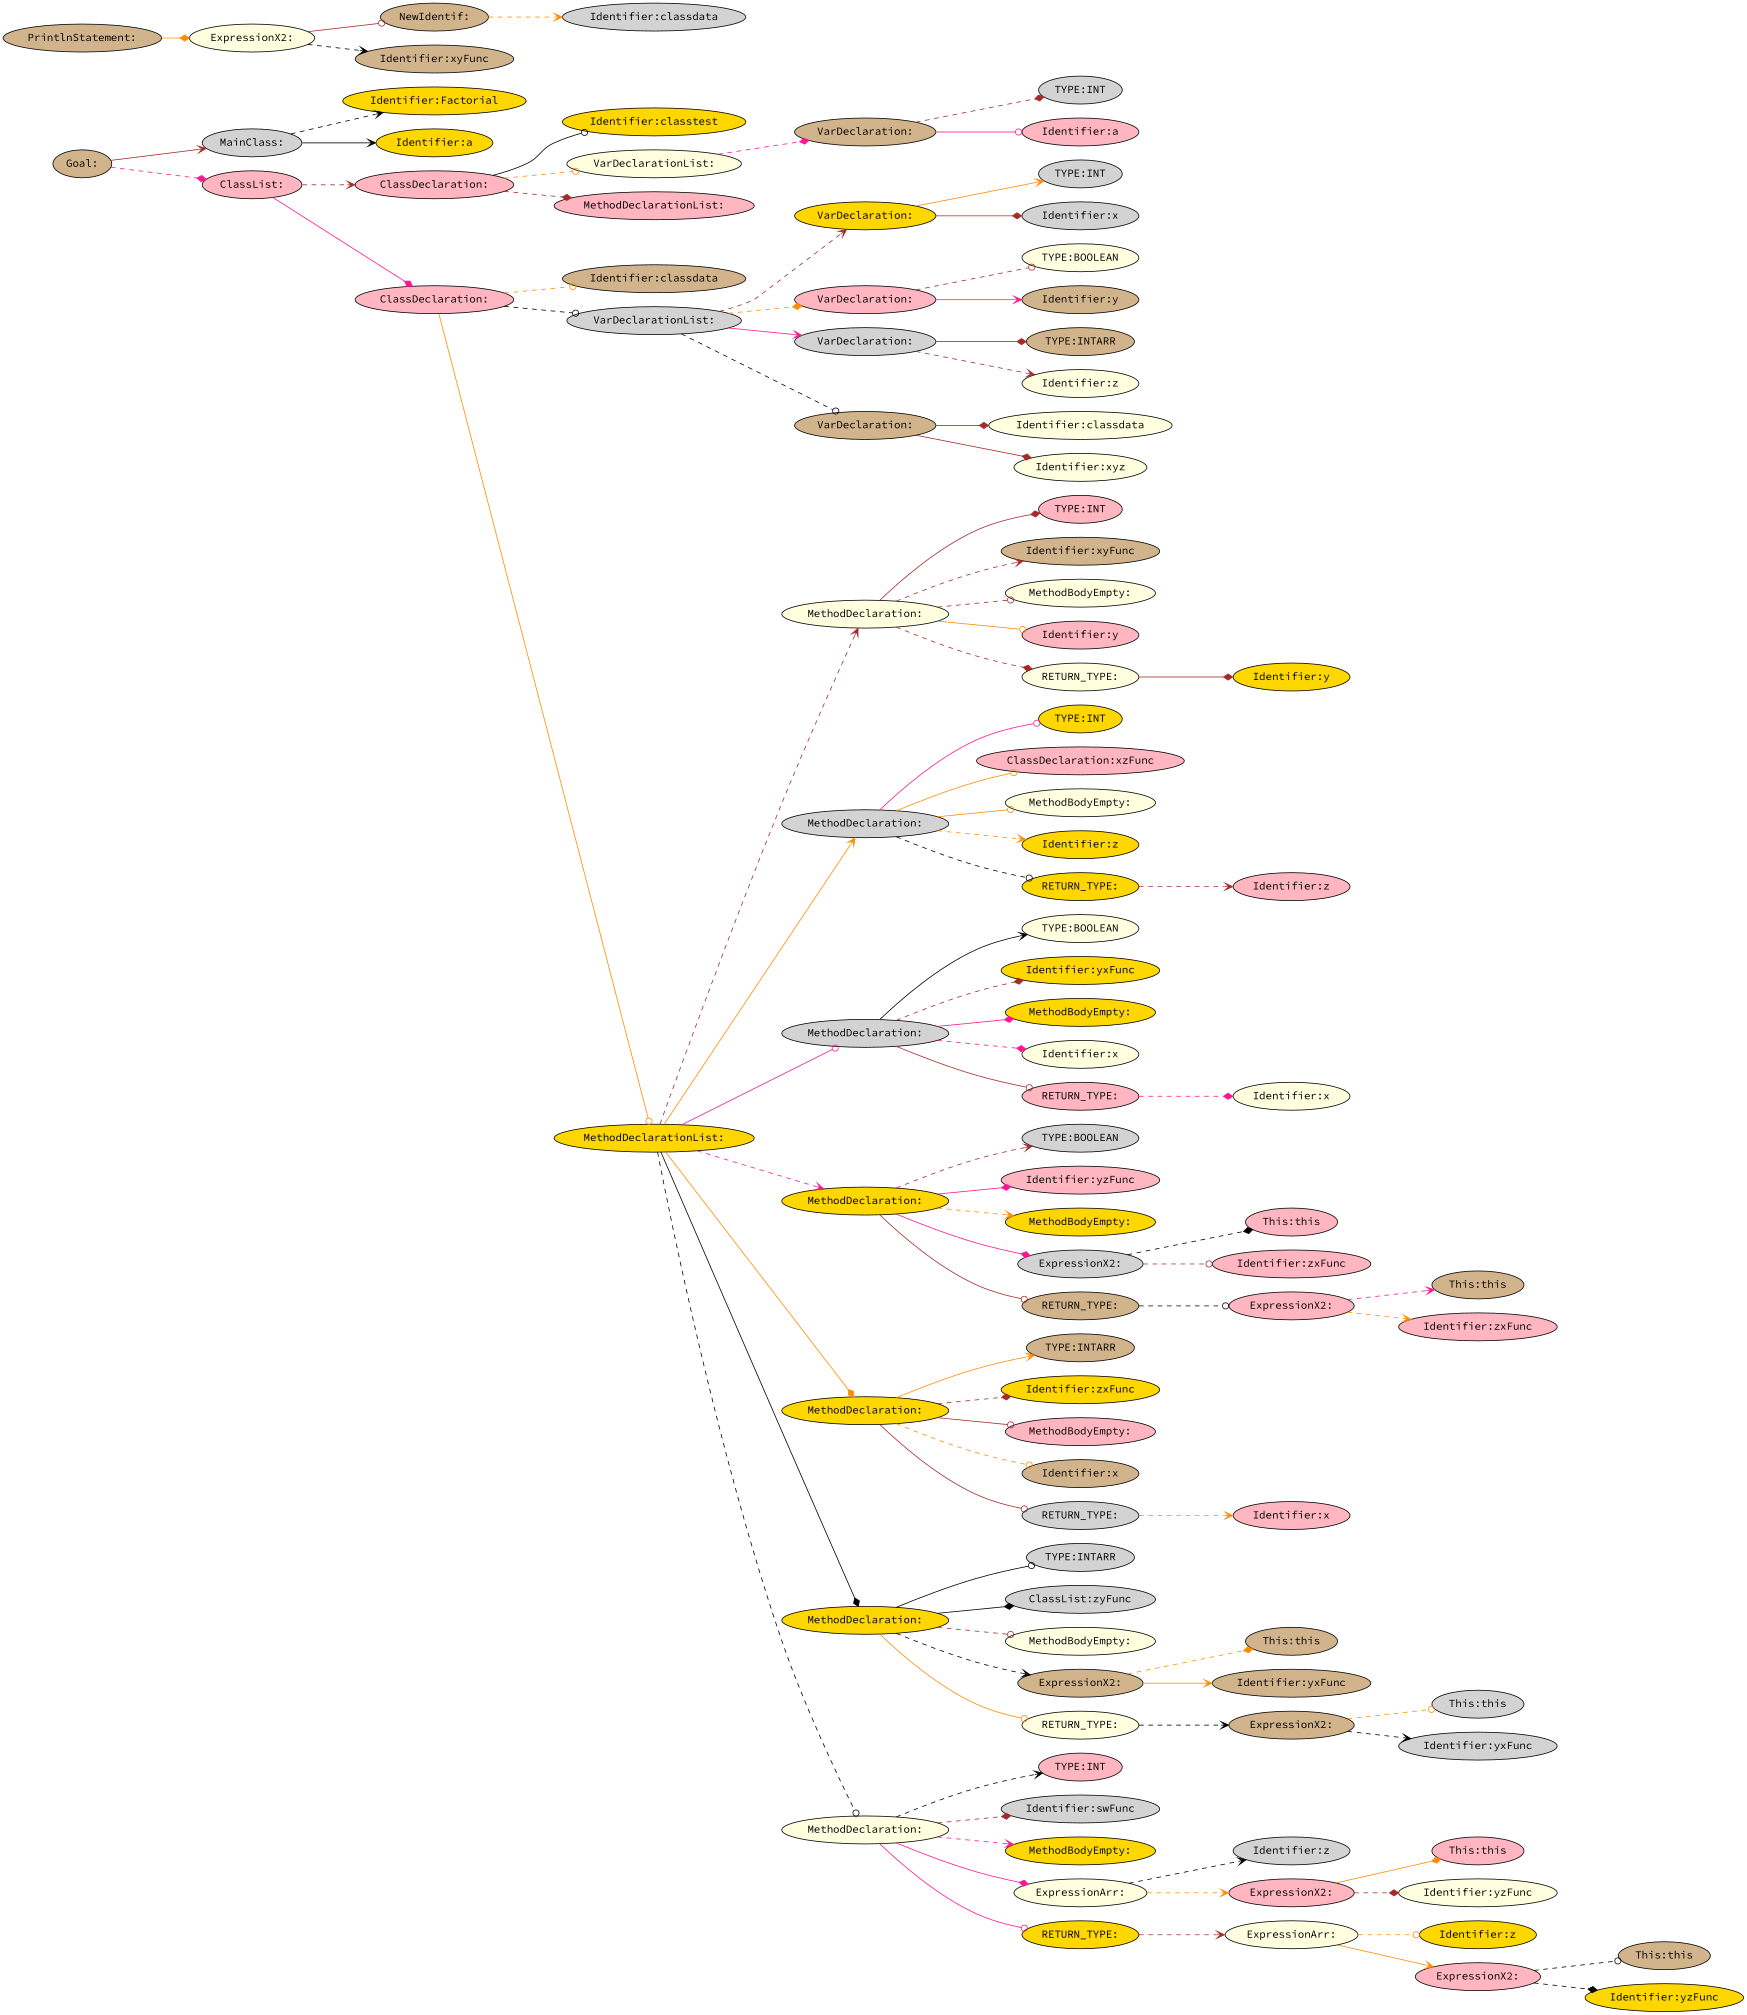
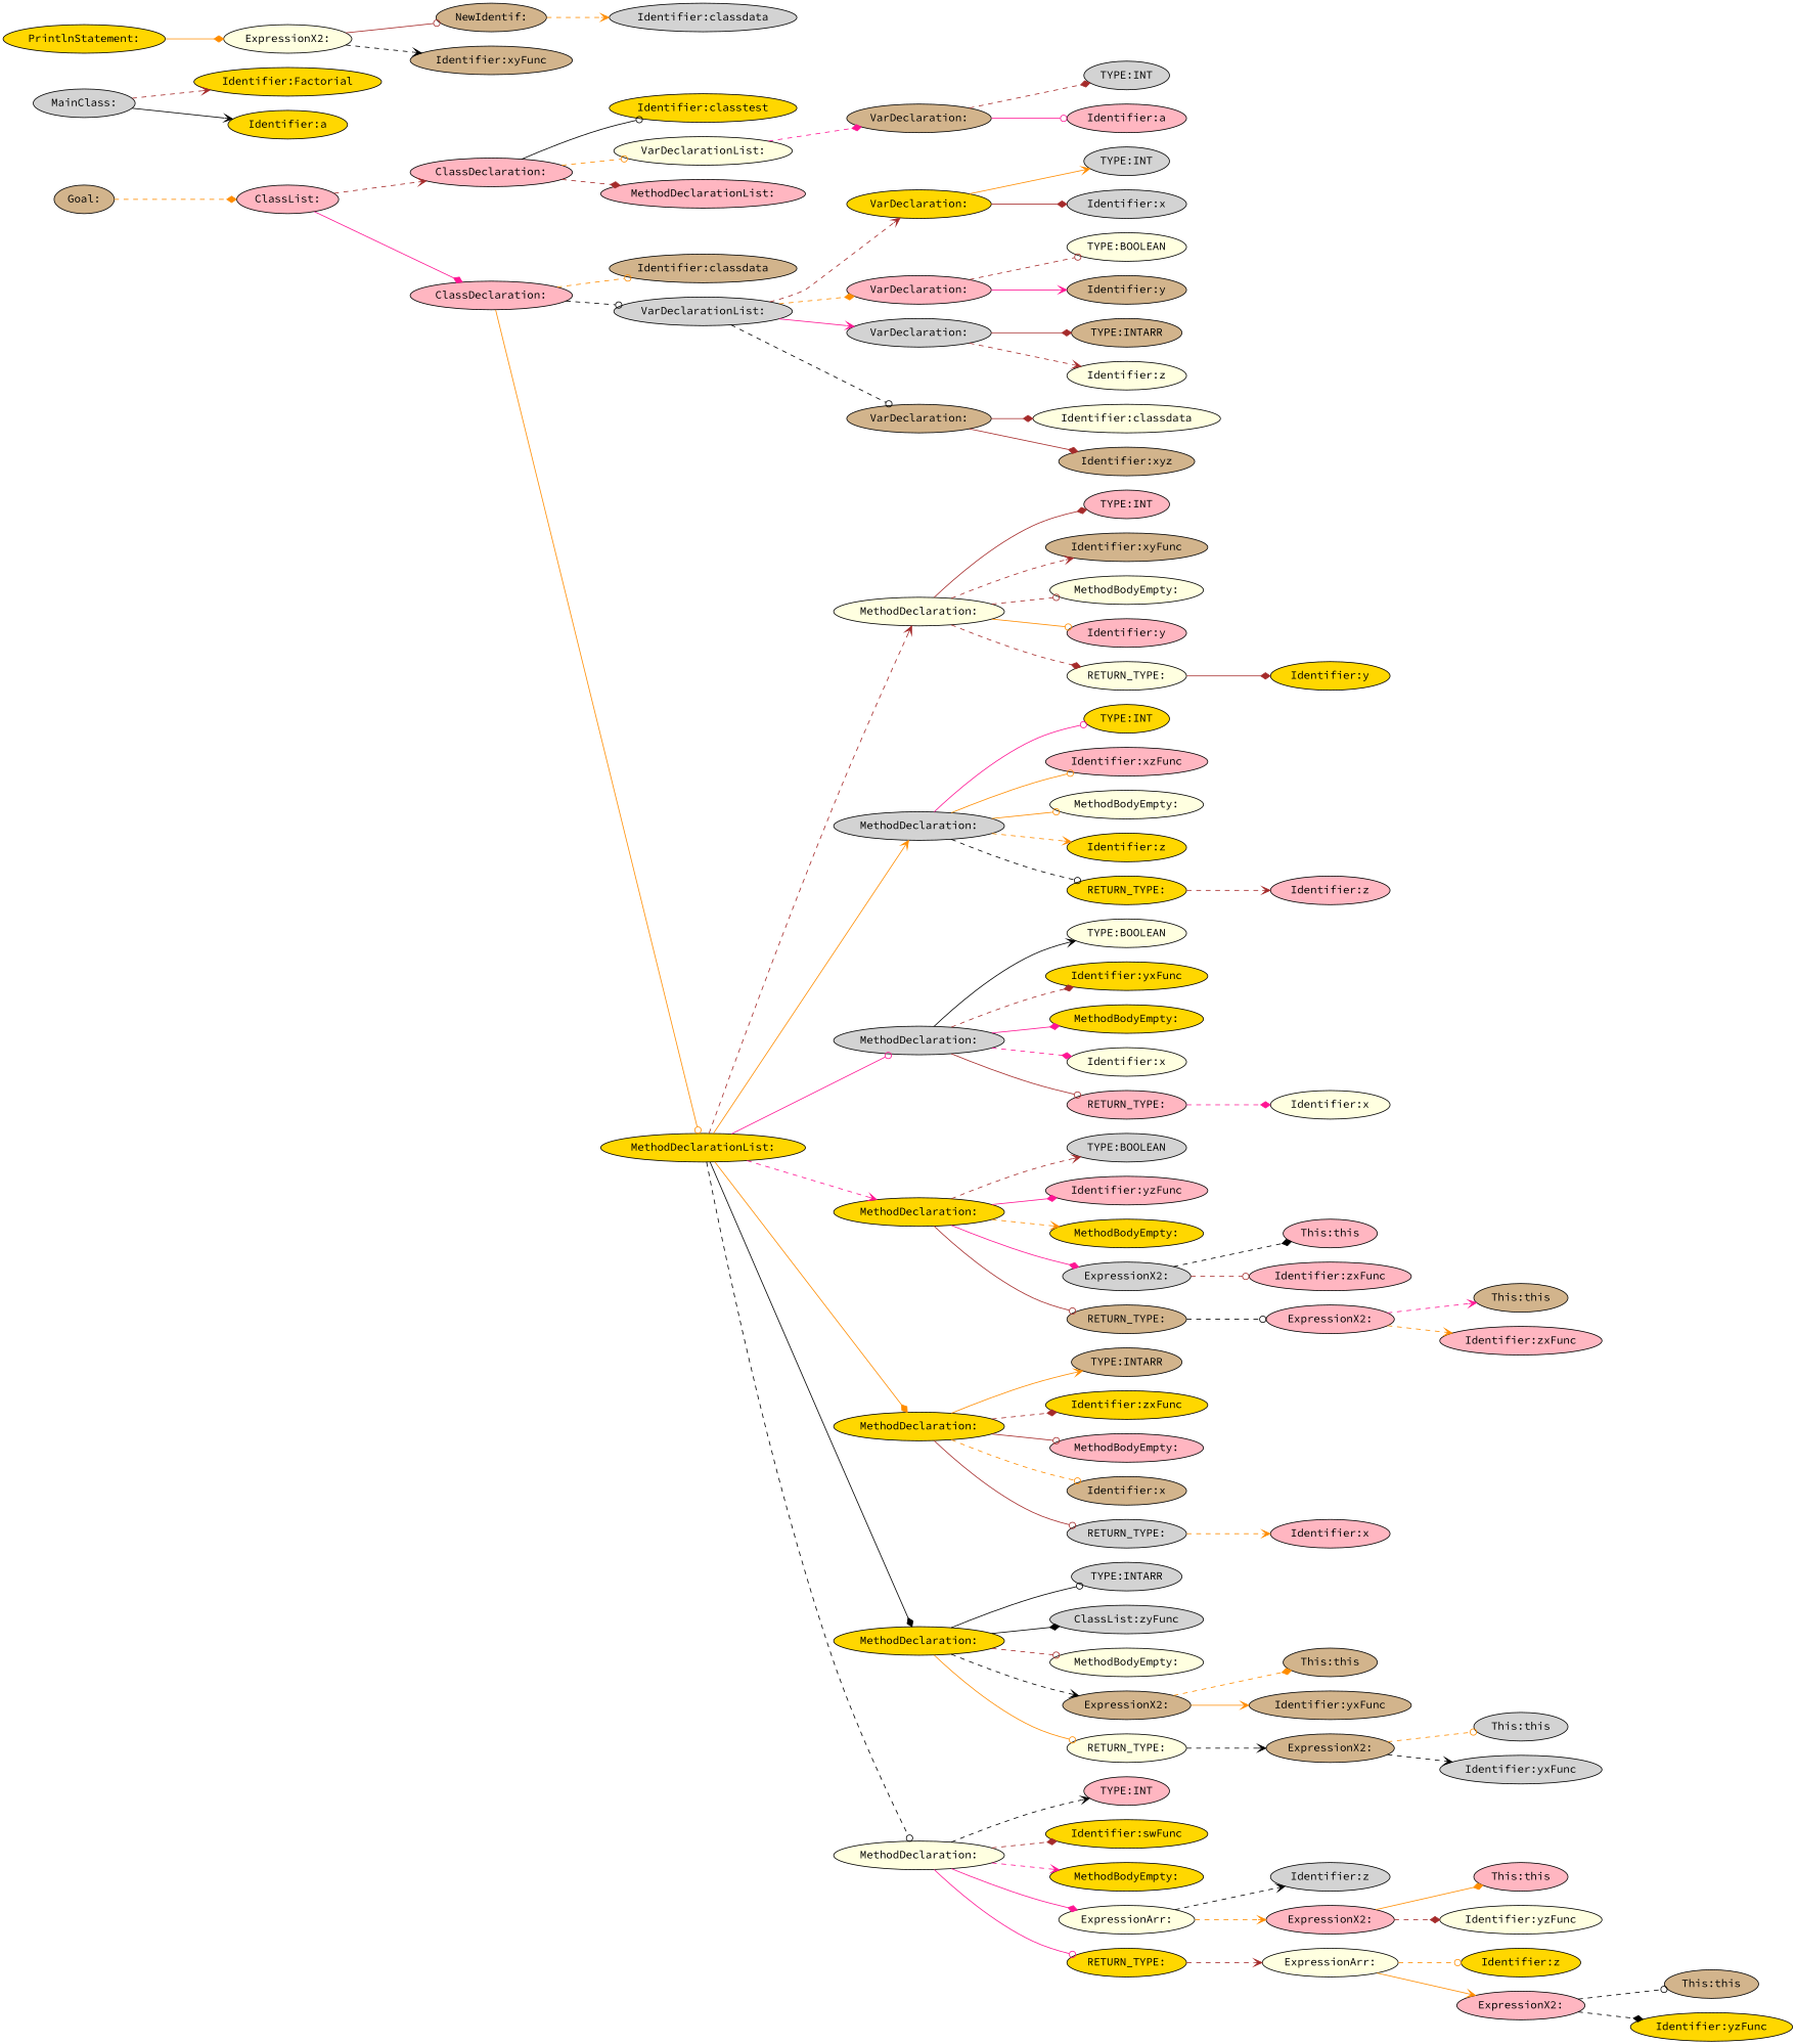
  digraph {
    fontname="Source Code Pro"
    rankdir=LR
    node [fillcolor=lightpink fontname="Source Code Pro" style=filled]
    edge [arrowhead=vee color=brown fontname="Source Code Pro" style=dashed]
    n1 [fillcolor=tan label="Goal:"]
    n2 [fillcolor=lightgrey label="MainClass:"]
    n3 [label="ClassList:"]
    n4 [fillcolor=gold label="Identifier:Factorial"]
    n5 [fillcolor=gold label="Identifier:a"]
    n6 [label="ClassDeclaration:"]
    n7 [label="ClassDeclaration:"]
-   n8 [fillcolor=tan label="PrintlnStatement:"]
+   n8 [fillcolor=gold label="PrintlnStatement:"]
    n9 [fillcolor=lightyellow label="ExpressionX2:"]
    n10 [fillcolor=tan label="NewIdentif:"]
    n11 [fillcolor=tan label="Identifier:xyFunc"]
    n12 [fillcolor=lightgrey label="Identifier:classdata"]
    n13 [fillcolor=gold label="Identifier:classtest"]
    n14 [fillcolor=lightyellow label="VarDeclarationList:"]
    n15 [label="MethodDeclarationList:"]
    n16 [fillcolor=tan label="Identifier:classdata"]
    n17 [fillcolor=lightgrey label="VarDeclarationList:"]
    n18 [fillcolor=gold label="MethodDeclarationList:"]
    n19 [fillcolor=tan label="VarDeclaration:"]
    n20 [fillcolor=lightgrey label="TYPE:INT"]
    n21 [label="Identifier:a"]
    n22 [fillcolor=gold label="VarDeclaration:"]
    n23 [label="VarDeclaration:"]
    n24 [fillcolor=lightgrey label="VarDeclaration:"]
    n25 [fillcolor=tan label="VarDeclaration:"]
    n26 [fillcolor=lightyellow label="MethodDeclaration:"]
    n27 [fillcolor=lightgrey label="MethodDeclaration:"]
    n28 [fillcolor=lightgrey label="MethodDeclaration:"]
    n29 [fillcolor=gold label="MethodDeclaration:"]
    n30 [fillcolor=gold label="MethodDeclaration:"]
    n31 [fillcolor=gold label="MethodDeclaration:"]
    n32 [fillcolor=lightyellow label="MethodDeclaration:"]
    n33 [fillcolor=lightgrey label="TYPE:INT"]
    n34 [fillcolor=lightgrey label="Identifier:x"]
    n35 [fillcolor=lightyellow label="TYPE:BOOLEAN"]
    n36 [fillcolor=tan label="Identifier:y"]
    n37 [fillcolor=tan label="TYPE:INTARR"]
    n38 [fillcolor=lightyellow label="Identifier:z"]
    n39 [fillcolor=lightyellow label="Identifier:classdata"]
-   n40 [fillcolor=lightyellow label="Identifier:xyz"]
+   n40 [fillcolor=tan label="Identifier:xyz"]
    n41 [label="TYPE:INT"]
    n42 [fillcolor=tan label="Identifier:xyFunc"]
    n43 [fillcolor=lightyellow label="MethodBodyEmpty:"]
    n44 [label="Identifier:y"]
    n45 [fillcolor=lightyellow label="RETURN_TYPE:"]
    n46 [fillcolor=gold label="TYPE:INT"]
-   n47 [label="ClassDeclaration:xzFunc"]
+   n47 [label="Identifier:xzFunc"]
    n48 [fillcolor=lightyellow label="MethodBodyEmpty:"]
    n49 [fillcolor=gold label="Identifier:z"]
    n50 [fillcolor=gold label="RETURN_TYPE:"]
    n51 [fillcolor=lightyellow label="TYPE:BOOLEAN"]
    n52 [fillcolor=gold label="Identifier:yxFunc"]
    n53 [fillcolor=gold label="MethodBodyEmpty:"]
    n54 [fillcolor=lightyellow label="Identifier:x"]
    n55 [label="RETURN_TYPE:"]
    n56 [fillcolor=lightgrey label="TYPE:BOOLEAN"]
    n57 [label="Identifier:yzFunc"]
    n58 [fillcolor=gold label="MethodBodyEmpty:"]
    n59 [fillcolor=lightgrey label="ExpressionX2:"]
    n60 [fillcolor=tan label="RETURN_TYPE:"]
    n61 [fillcolor=tan label="TYPE:INTARR"]
    n62 [fillcolor=gold label="Identifier:zxFunc"]
    n63 [label="MethodBodyEmpty:"]
    n64 [fillcolor=tan label="Identifier:x"]
    n65 [fillcolor=lightgrey label="RETURN_TYPE:"]
    n66 [fillcolor=lightgrey label="TYPE:INTARR"]
    n67 [fillcolor=lightgrey label="ClassList:zyFunc"]
    n68 [fillcolor=lightyellow label="MethodBodyEmpty:"]
    n69 [fillcolor=tan label="ExpressionX2:"]
    n70 [fillcolor=lightyellow label="RETURN_TYPE:"]
    n71 [label="TYPE:INT"]
-   n72 [fillcolor=lightgrey label="Identifier:swFunc"]
+   n72 [fillcolor=gold label="Identifier:swFunc"]
    n73 [fillcolor=gold label="MethodBodyEmpty:"]
    n74 [fillcolor=lightyellow label="ExpressionArr:"]
    n75 [fillcolor=gold label="RETURN_TYPE:"]
    n76 [fillcolor=gold label="Identifier:y"]
    n77 [label="Identifier:z"]
    n78 [fillcolor=lightyellow label="Identifier:x"]
    n79 [label="This:this"]
    n80 [label="Identifier:zxFunc"]
    n81 [label="ExpressionX2:"]
    n82 [fillcolor=tan label="This:this"]
    n83 [label="Identifier:zxFunc"]
    n84 [label="Identifier:x"]
    n85 [fillcolor=tan label="This:this"]
    n86 [fillcolor=tan label="Identifier:yxFunc"]
    n87 [fillcolor=tan label="ExpressionX2:"]
    n88 [fillcolor=lightgrey label="This:this"]
    n89 [fillcolor=lightgrey label="Identifier:yxFunc"]
    n90 [fillcolor=lightgrey label="Identifier:z"]
    n91 [label="ExpressionX2:"]
    n92 [fillcolor=lightyellow label="ExpressionArr:"]
    n93 [label="This:this"]
    n94 [fillcolor=lightyellow label="Identifier:yzFunc"]
    n95 [fillcolor=gold label="Identifier:z"]
    n96 [label="ExpressionX2:"]
    n97 [fillcolor=tan label="This:this"]
    n98 [fillcolor=gold label="Identifier:yzFunc"]
-   n1 -> n2 [style=solid]
-   n1 -> n3 [arrowhead=diamond color=deeppink]
-   n2 -> n4 [color=black]
+   n1 -> n3 [arrowhead=diamond color=darkorange]
+   n2 -> n4
    n2 -> n5 [color=black style=solid]
    n3 -> n6
    n3 -> n7 [arrowhead=diamond color=deeppink style=solid]
    n6 -> n13 [arrowhead=odot color=black style=solid]
    n6 -> n14 [arrowhead=odot color=darkorange]
    n6 -> n15 [arrowhead=diamond]
    n7 -> n16 [arrowhead=odot color=darkorange]
    n7 -> n17 [arrowhead=odot color=black]
    n7 -> n18 [arrowhead=odot color=darkorange style=solid]
    n8 -> n9 [arrowhead=diamond color=darkorange style=solid]
    n9 -> n10 [arrowhead=odot style=solid]
    n9 -> n11 [color=black]
    n10 -> n12 [color=darkorange]
    n14 -> n19 [arrowhead=diamond color=deeppink]
    n17 -> n22
    n17 -> n23 [arrowhead=diamond color=darkorange]
    n17 -> n24 [color=deeppink style=solid]
    n17 -> n25 [arrowhead=odot color=black]
    n18 -> n26
    n18 -> n27 [color=darkorange style=solid]
    n18 -> n28 [arrowhead=odot color=deeppink style=solid]
    n18 -> n29 [color=deeppink]
    n18 -> n30 [arrowhead=diamond color=darkorange style=solid]
    n18 -> n31 [arrowhead=diamond color=black style=solid]
    n18 -> n32 [arrowhead=odot color=black]
    n19 -> n20 [arrowhead=diamond]
    n19 -> n21 [arrowhead=odot color=deeppink style=solid]
    n22 -> n33 [color=darkorange style=solid]
    n22 -> n34 [arrowhead=diamond style=solid]
    n23 -> n35 [arrowhead=odot]
    n23 -> n36 [color=deeppink style=solid]
    n24 -> n37 [arrowhead=diamond style=solid]
    n24 -> n38
    n25 -> n39 [arrowhead=diamond style=solid]
    n25 -> n40 [arrowhead=diamond style=solid]
    n26 -> n41 [arrowhead=diamond style=solid]
    n26 -> n42
    n26 -> n43 [arrowhead=odot]
    n26 -> n44 [arrowhead=odot color=darkorange style=solid]
    n26 -> n45 [arrowhead=diamond]
    n27 -> n46 [arrowhead=odot color=deeppink style=solid]
    n27 -> n47 [arrowhead=odot color=darkorange style=solid]
    n27 -> n48 [arrowhead=odot color=darkorange style=solid]
    n27 -> n49 [color=darkorange]
    n27 -> n50 [arrowhead=odot color=black]
    n28 -> n51 [color=black style=solid]
    n28 -> n52 [arrowhead=diamond]
    n28 -> n53 [arrowhead=diamond color=deeppink style=solid]
    n28 -> n54 [arrowhead=diamond color=deeppink]
    n28 -> n55 [arrowhead=odot style=solid]
    n29 -> n56
    n29 -> n57 [arrowhead=diamond color=deeppink style=solid]
    n29 -> n58 [color=darkorange]
    n29 -> n59 [arrowhead=diamond color=deeppink style=solid]
    n29 -> n60 [arrowhead=odot style=solid]
    n30 -> n61 [color=darkorange style=solid]
    n30 -> n62 [arrowhead=diamond]
    n30 -> n63 [arrowhead=odot style=solid]
    n30 -> n64 [arrowhead=odot color=darkorange]
    n30 -> n65 [arrowhead=odot style=solid]
    n31 -> n66 [arrowhead=odot color=black style=solid]
    n31 -> n67 [arrowhead=diamond color=black style=solid]
    n31 -> n68 [arrowhead=odot]
    n31 -> n69 [color=black]
    n31 -> n70 [arrowhead=odot color=darkorange style=solid]
    n32 -> n71 [color=black]
    n32 -> n72 [arrowhead=diamond]
    n32 -> n73 [color=deeppink]
    n32 -> n74 [arrowhead=diamond color=deeppink style=solid]
    n32 -> n75 [arrowhead=odot color=deeppink style=solid]
    n45 -> n76 [arrowhead=diamond style=solid]
    n50 -> n77
    n55 -> n78 [arrowhead=diamond color=deeppink]
    n59 -> n79 [arrowhead=diamond color=black]
    n59 -> n80 [arrowhead=odot]
    n60 -> n81 [arrowhead=odot color=black]
    n65 -> n84 [color=darkorange]
    n69 -> n85 [arrowhead=diamond color=darkorange]
    n69 -> n86 [color=darkorange style=solid]
    n70 -> n87 [color=black]
    n74 -> n90 [color=black]
    n74 -> n91 [color=darkorange]
    n75 -> n92
    n81 -> n82 [color=deeppink]
    n81 -> n83 [color=darkorange]
    n87 -> n88 [arrowhead=odot color=darkorange]
    n87 -> n89 [color=black]
    n91 -> n93 [arrowhead=diamond color=darkorange style=solid]
    n91 -> n94 [arrowhead=diamond]
    n92 -> n95 [arrowhead=odot color=darkorange]
    n92 -> n96 [color=darkorange style=solid]
    n96 -> n97 [arrowhead=odot color=black]
    n96 -> n98 [arrowhead=diamond color=black]
  }
